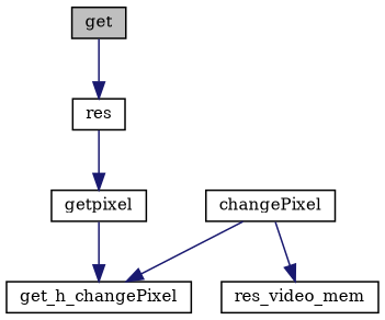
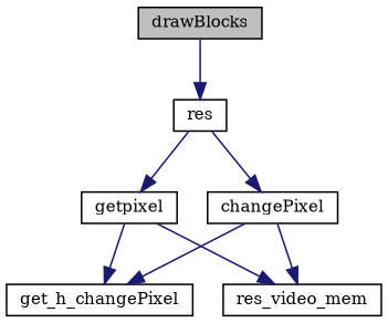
  digraph {
    fontname="DejaVu Serif"
    rankdir=TB
    node [color=black fontname="DejaVu Serif" fontsize=10 shape=record]
    edge [color=midnightblue fontname="DejaVu Serif" fontsize=10 labelfontname=Helvetica labelfontsize=10 style=solid]
-   n1 [fillcolor=grey75 fontcolor=black height=0.2 label=get style=filled width=0.4]
+   n1 [fillcolor=grey75 fontcolor=black height=0.2 label=drawBlocks style=filled width=0.4]
    n2 [height=0.2 label=res width=0.4]
    n3 [height=0.2 label=getpixel width=0.4]
    n4 [height=0.2 label=changePixel width=0.4]
    n5 [height=0.2 label=get_h_changePixel width=0.4]
    n6 [height=0.2 label=res_video_mem width=0.4]
    n1 -> n2
    n2 -> n3
+   n2 -> n4
    n3 -> n5
+   n3 -> n6
    n4 -> n5
    n4 -> n6
  }
